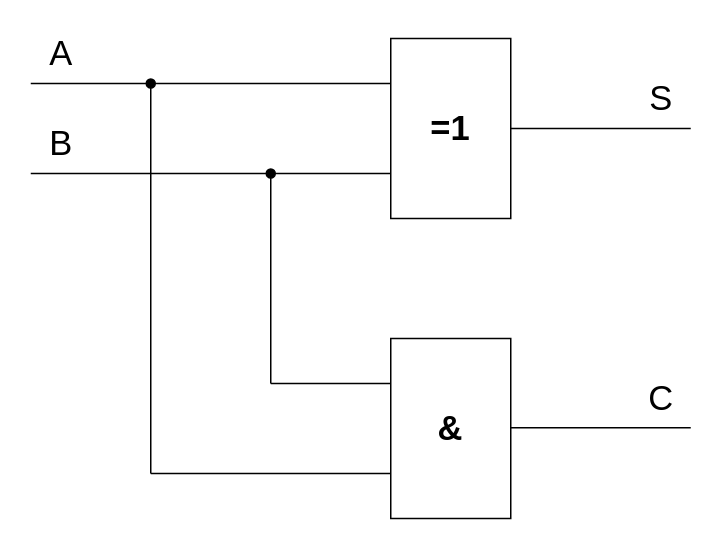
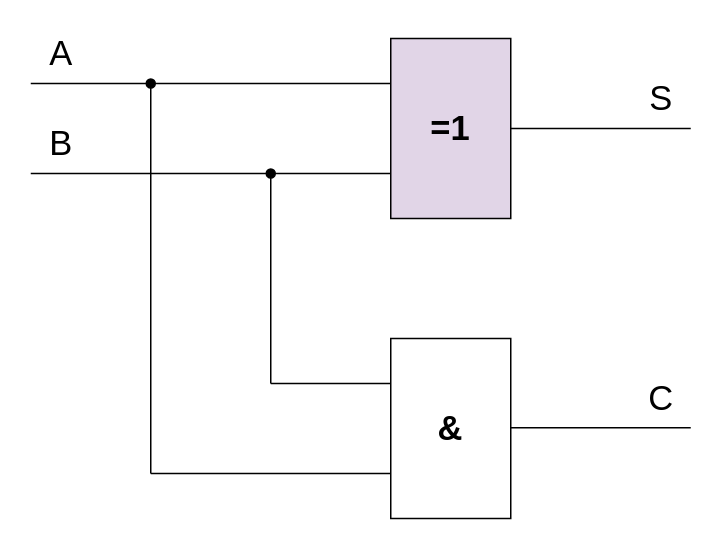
  <mxCell id="0" />
  <mxCell id="1" parent="0" />
  <mxCell id="2" value="" style="edgeStyle=orthogonalEdgeStyle;rounded=0;orthogonalLoop=1;jettySize=auto;html=1;endArrow=none;endFill=0;" edge="1" parent="1" source="3"><mxGeometry relative="1" as="geometry"><mxPoint x="460" y="85" as="targetPoint" /></mxGeometry></mxCell>
- <mxCell id="3" value="&lt;font size=&quot;1&quot;&gt;&lt;b style=&quot;font-size: 23px&quot;&gt;=1&lt;/b&gt;&lt;/font&gt;" style="rounded=0;whiteSpace=wrap;html=1;" vertex="1" parent="1"><mxGeometry x="260" y="25" width="80" height="120" as="geometry" /></mxCell>
+ <mxCell id="3" value="&lt;font size=&quot;1&quot;&gt;&lt;b style=&quot;font-size: 23px&quot;&gt;=1&lt;/b&gt;&lt;/font&gt;" style="rounded=0;whiteSpace=wrap;html=1;fillColor=#e1d5e7;" vertex="1" parent="1"><mxGeometry x="260" y="25" width="80" height="120" as="geometry" /></mxCell>
  <mxCell id="4" value="&lt;font style=&quot;font-size: 23px&quot;&gt;&lt;b&gt;&amp;amp;&lt;/b&gt;&lt;/font&gt;" style="rounded=0;whiteSpace=wrap;html=1;" vertex="1" parent="1"><mxGeometry x="260" y="225" width="80" height="120" as="geometry" /></mxCell>
  <mxCell id="5" value="" style="edgeStyle=orthogonalEdgeStyle;rounded=0;orthogonalLoop=1;jettySize=auto;html=1;endArrow=none;endFill=0;" edge="1" parent="1"><mxGeometry relative="1" as="geometry"><mxPoint x="340" y="284.5" as="sourcePoint" /><mxPoint x="460" y="284.5" as="targetPoint" /></mxGeometry></mxCell>
  <mxCell id="6" value="" style="endArrow=none;html=1;rounded=0;fontSize=23;entryX=0;entryY=0.25;entryDx=0;entryDy=0;" edge="1" parent="1" target="3"><mxGeometry width="50" height="50" relative="1" as="geometry"><mxPoint x="20" y="55" as="sourcePoint" /><mxPoint x="210" y="75" as="targetPoint" /></mxGeometry></mxCell>
  <mxCell id="7" value="" style="endArrow=none;html=1;rounded=0;fontSize=23;entryX=0;entryY=0.25;entryDx=0;entryDy=0;" edge="1" parent="1"><mxGeometry width="50" height="50" relative="1" as="geometry"><mxPoint x="20" y="115" as="sourcePoint" /><mxPoint x="260" y="115" as="targetPoint" /></mxGeometry></mxCell>
  <mxCell id="8" value="" style="endArrow=none;html=1;rounded=0;fontSize=23;entryX=0;entryY=0.25;entryDx=0;entryDy=0;" edge="1" parent="1"><mxGeometry width="50" height="50" relative="1" as="geometry"><mxPoint x="100" y="315" as="sourcePoint" /><mxPoint x="260" y="315" as="targetPoint" /></mxGeometry></mxCell>
  <mxCell id="9" value="" style="endArrow=none;html=1;rounded=1;fontSize=23;entryX=0;entryY=0.25;entryDx=0;entryDy=0;" edge="1" parent="1"><mxGeometry width="50" height="50" relative="1" as="geometry"><mxPoint x="180" y="255" as="sourcePoint" /><mxPoint x="260" y="255" as="targetPoint" /></mxGeometry></mxCell>
  <mxCell id="10" value="" style="endArrow=none;html=1;rounded=0;fontSize=23;startArrow=oval;startFill=1;" edge="1" parent="1"><mxGeometry width="50" height="50" relative="1" as="geometry"><mxPoint x="180" y="115" as="sourcePoint" /><mxPoint x="180" y="255" as="targetPoint" /></mxGeometry></mxCell>
  <mxCell id="11" value="" style="endArrow=none;html=1;rounded=0;fontSize=23;startArrow=oval;startFill=1;" edge="1" parent="1"><mxGeometry width="50" height="50" relative="1" as="geometry"><mxPoint x="100" y="55" as="sourcePoint" /><mxPoint x="100" y="315" as="targetPoint" /></mxGeometry></mxCell>
  <mxCell id="12" value="B" style="text;html=1;resizable=0;autosize=1;align=center;verticalAlign=middle;points=[];fillColor=none;strokeColor=none;rounded=0;fontSize=23;" vertex="1" parent="1"><mxGeometry x="25" y="80" width="30" height="30" as="geometry" /></mxCell>
  <mxCell id="13" value="&lt;div&gt;A&lt;/div&gt;" style="text;html=1;resizable=0;autosize=1;align=center;verticalAlign=middle;points=[];fillColor=none;strokeColor=none;rounded=0;fontSize=23;" vertex="1" parent="1"><mxGeometry x="25" y="20" width="30" height="30" as="geometry" /></mxCell>
  <mxCell id="14" value="S" style="text;html=1;resizable=0;autosize=1;align=center;verticalAlign=middle;points=[];fillColor=none;strokeColor=none;rounded=0;fontSize=23;" vertex="1" parent="1"><mxGeometry x="425" y="50" width="30" height="30" as="geometry" /></mxCell>
  <mxCell id="15" value="C" style="text;html=1;resizable=0;autosize=1;align=center;verticalAlign=middle;points=[];fillColor=none;strokeColor=none;rounded=0;fontSize=23;" vertex="1" parent="1"><mxGeometry x="425" y="250" width="30" height="30" as="geometry" /></mxCell>
